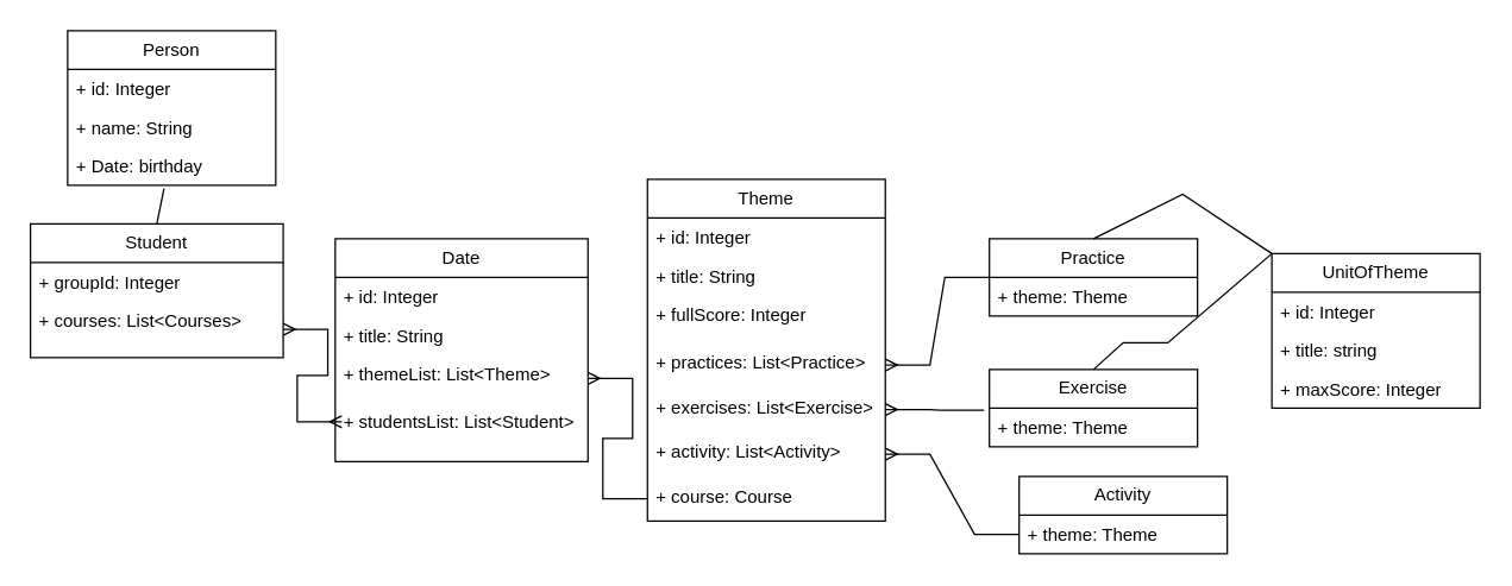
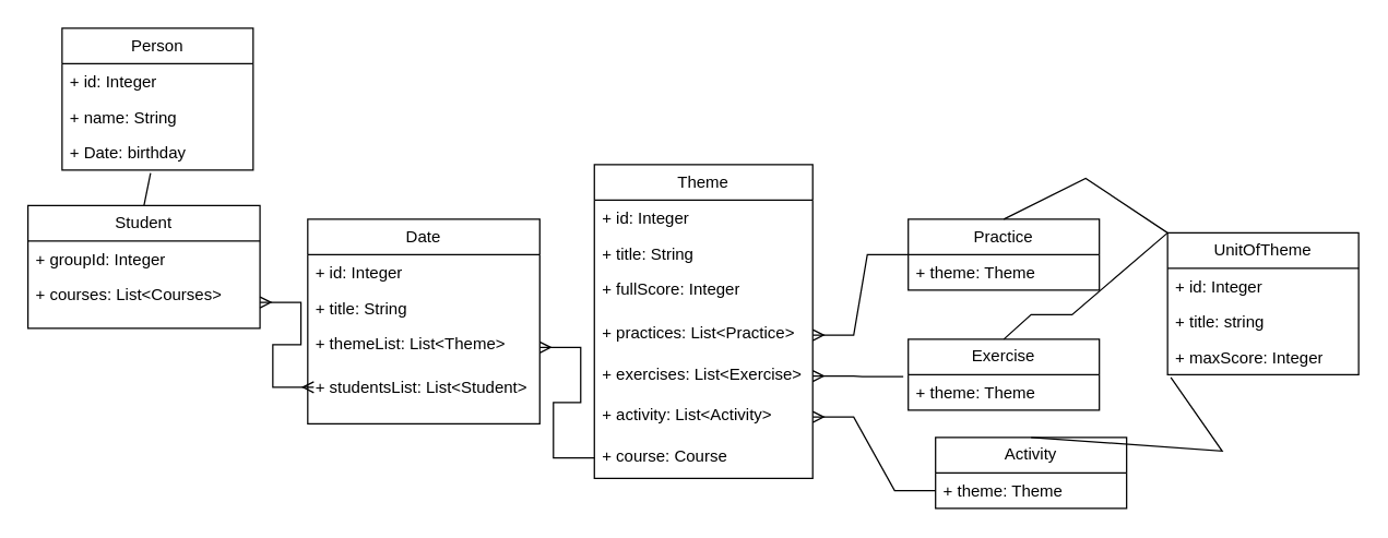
  <mxCell id="0" />
  <mxCell id="1" parent="0" />
  <mxCell id="2" value="Person" style="swimlane;fontStyle=0;childLayout=stackLayout;horizontal=1;startSize=26;fillColor=none;horizontalStack=0;resizeParent=1;resizeParentMax=0;resizeLast=0;collapsible=1;marginBottom=0;whiteSpace=wrap;html=1;" parent="1" vertex="1"><mxGeometry x="45" y="20" width="140" height="104" as="geometry" /></mxCell>
  <mxCell id="3" value="+ id: Integer" style="text;strokeColor=none;fillColor=none;align=left;verticalAlign=top;spacingLeft=4;spacingRight=4;overflow=hidden;rotatable=0;points=[[0,0.5],[1,0.5]];portConstraint=eastwest;whiteSpace=wrap;html=1;" parent="2" vertex="1"><mxGeometry y="26" width="140" height="26" as="geometry" /></mxCell>
  <mxCell id="4" value="+ name: String" style="text;strokeColor=none;fillColor=none;align=left;verticalAlign=top;spacingLeft=4;spacingRight=4;overflow=hidden;rotatable=0;points=[[0,0.5],[1,0.5]];portConstraint=eastwest;whiteSpace=wrap;html=1;" parent="2" vertex="1"><mxGeometry y="52" width="140" height="26" as="geometry" /></mxCell>
  <mxCell id="5" value="+ Date: birthday" style="text;strokeColor=none;fillColor=none;align=left;verticalAlign=top;spacingLeft=4;spacingRight=4;overflow=hidden;rotatable=0;points=[[0,0.5],[1,0.5]];portConstraint=eastwest;whiteSpace=wrap;html=1;" parent="2" vertex="1"><mxGeometry y="78" width="140" height="26" as="geometry" /></mxCell>
  <mxCell id="6" value="Student" style="swimlane;fontStyle=0;childLayout=stackLayout;horizontal=1;startSize=26;fillColor=none;horizontalStack=0;resizeParent=1;resizeParentMax=0;resizeLast=0;collapsible=1;marginBottom=0;whiteSpace=wrap;html=1;" parent="1" vertex="1"><mxGeometry x="20" y="150" width="170" height="90" as="geometry" /></mxCell>
  <mxCell id="7" value="+ groupId: Integer" style="text;strokeColor=none;fillColor=none;align=left;verticalAlign=top;spacingLeft=4;spacingRight=4;overflow=hidden;rotatable=0;points=[[0,0.5],[1,0.5]];portConstraint=eastwest;whiteSpace=wrap;html=1;" parent="6" vertex="1"><mxGeometry y="26" width="170" height="26" as="geometry" /></mxCell>
  <mxCell id="8" value="+ courses: List&amp;lt;Courses&amp;gt;" style="text;strokeColor=none;fillColor=none;align=left;verticalAlign=top;spacingLeft=4;spacingRight=4;overflow=hidden;rotatable=0;points=[[0,0.5],[1,0.5]];portConstraint=eastwest;whiteSpace=wrap;html=1;" parent="6" vertex="1"><mxGeometry y="52" width="170" height="38" as="geometry" /></mxCell>
  <mxCell id="9" value="Date" style="swimlane;fontStyle=0;childLayout=stackLayout;horizontal=1;startSize=26;fillColor=none;horizontalStack=0;resizeParent=1;resizeParentMax=0;resizeLast=0;collapsible=1;marginBottom=0;whiteSpace=wrap;html=1;" parent="1" vertex="1"><mxGeometry x="225" y="160" width="170" height="150" as="geometry" /></mxCell>
  <mxCell id="10" value="+ id: Integer" style="text;strokeColor=none;fillColor=none;align=left;verticalAlign=top;spacingLeft=4;spacingRight=4;overflow=hidden;rotatable=0;points=[[0,0.5],[1,0.5]];portConstraint=eastwest;whiteSpace=wrap;html=1;" parent="9" vertex="1"><mxGeometry y="26" width="170" height="26" as="geometry" /></mxCell>
  <mxCell id="11" value="+ title: String" style="text;strokeColor=none;fillColor=none;align=left;verticalAlign=top;spacingLeft=4;spacingRight=4;overflow=hidden;rotatable=0;points=[[0,0.5],[1,0.5]];portConstraint=eastwest;whiteSpace=wrap;html=1;" parent="9" vertex="1"><mxGeometry y="52" width="170" height="26" as="geometry" /></mxCell>
  <mxCell id="12" value="+ themeList: List&amp;lt;Theme&amp;gt;" style="text;strokeColor=none;fillColor=none;align=left;verticalAlign=top;spacingLeft=4;spacingRight=4;overflow=hidden;rotatable=0;points=[[0,0.5],[1,0.5]];portConstraint=eastwest;whiteSpace=wrap;html=1;" parent="9" vertex="1"><mxGeometry y="78" width="170" height="32" as="geometry" /></mxCell>
  <mxCell id="13" value="+ studentsList: List&amp;lt;Student&amp;gt;" style="text;strokeColor=none;fillColor=none;align=left;verticalAlign=top;spacingLeft=4;spacingRight=4;overflow=hidden;rotatable=0;points=[[0,0.5],[1,0.5]];portConstraint=eastwest;whiteSpace=wrap;html=1;" parent="9" vertex="1"><mxGeometry y="110" width="170" height="40" as="geometry" /></mxCell>
  <mxCell id="14" value="Theme" style="swimlane;fontStyle=0;childLayout=stackLayout;horizontal=1;startSize=26;fillColor=none;horizontalStack=0;resizeParent=1;resizeParentMax=0;resizeLast=0;collapsible=1;marginBottom=0;whiteSpace=wrap;html=1;" parent="1" vertex="1"><mxGeometry x="435" y="120" width="160" height="230" as="geometry" /></mxCell>
  <mxCell id="15" value="+ id: Integer" style="text;strokeColor=none;fillColor=none;align=left;verticalAlign=top;spacingLeft=4;spacingRight=4;overflow=hidden;rotatable=0;points=[[0,0.5],[1,0.5]];portConstraint=eastwest;whiteSpace=wrap;html=1;" parent="14" vertex="1"><mxGeometry y="26" width="160" height="26" as="geometry" /></mxCell>
  <mxCell id="16" value="+ title: String" style="text;strokeColor=none;fillColor=none;align=left;verticalAlign=top;spacingLeft=4;spacingRight=4;overflow=hidden;rotatable=0;points=[[0,0.5],[1,0.5]];portConstraint=eastwest;whiteSpace=wrap;html=1;" parent="14" vertex="1"><mxGeometry y="52" width="160" height="26" as="geometry" /></mxCell>
  <mxCell id="17" value="+ fullScore: Integer" style="text;strokeColor=none;fillColor=none;align=left;verticalAlign=top;spacingLeft=4;spacingRight=4;overflow=hidden;rotatable=0;points=[[0,0.5],[1,0.5]];portConstraint=eastwest;whiteSpace=wrap;html=1;" parent="14" vertex="1"><mxGeometry y="78" width="160" height="32" as="geometry" /></mxCell>
  <mxCell id="18" value="+ practices: List&amp;lt;Practice&amp;gt;" style="text;strokeColor=none;fillColor=none;align=left;verticalAlign=top;spacingLeft=4;spacingRight=4;overflow=hidden;rotatable=0;points=[[0,0.5],[1,0.5]];portConstraint=eastwest;whiteSpace=wrap;html=1;" parent="14" vertex="1"><mxGeometry y="110" width="160" height="30" as="geometry" /></mxCell>
  <mxCell id="19" value="+ exercises: List&amp;lt;Exercise&amp;gt;" style="text;strokeColor=none;fillColor=none;align=left;verticalAlign=top;spacingLeft=4;spacingRight=4;overflow=hidden;rotatable=0;points=[[0,0.5],[1,0.5]];portConstraint=eastwest;whiteSpace=wrap;html=1;" parent="14" vertex="1"><mxGeometry y="140" width="160" height="30" as="geometry" /></mxCell>
  <mxCell id="20" value="+ activity: List&amp;lt;Activity&amp;gt;" style="text;strokeColor=none;fillColor=none;align=left;verticalAlign=top;spacingLeft=4;spacingRight=4;overflow=hidden;rotatable=0;points=[[0,0.5],[1,0.5]];portConstraint=eastwest;whiteSpace=wrap;html=1;" parent="14" vertex="1"><mxGeometry y="170" width="160" height="30" as="geometry" /></mxCell>
  <mxCell id="21" value="+ course: Course" style="text;strokeColor=none;fillColor=none;align=left;verticalAlign=top;spacingLeft=4;spacingRight=4;overflow=hidden;rotatable=0;points=[[0,0.5],[1,0.5]];portConstraint=eastwest;whiteSpace=wrap;html=1;" parent="14" vertex="1"><mxGeometry y="200" width="160" height="30" as="geometry" /></mxCell>
  <mxCell id="22" value="UnitOfTheme" style="swimlane;fontStyle=0;childLayout=stackLayout;horizontal=1;startSize=26;fillColor=none;horizontalStack=0;resizeParent=1;resizeParentMax=0;resizeLast=0;collapsible=1;marginBottom=0;whiteSpace=wrap;html=1;" parent="1" vertex="1"><mxGeometry x="855" y="170" width="140" height="104" as="geometry" /></mxCell>
  <mxCell id="23" value="+ id: Integer" style="text;strokeColor=none;fillColor=none;align=left;verticalAlign=top;spacingLeft=4;spacingRight=4;overflow=hidden;rotatable=0;points=[[0,0.5],[1,0.5]];portConstraint=eastwest;whiteSpace=wrap;html=1;" parent="22" vertex="1"><mxGeometry y="26" width="140" height="26" as="geometry" /></mxCell>
  <mxCell id="24" value="+ title: string" style="text;strokeColor=none;fillColor=none;align=left;verticalAlign=top;spacingLeft=4;spacingRight=4;overflow=hidden;rotatable=0;points=[[0,0.5],[1,0.5]];portConstraint=eastwest;whiteSpace=wrap;html=1;" parent="22" vertex="1"><mxGeometry y="52" width="140" height="26" as="geometry" /></mxCell>
  <mxCell id="25" value="+ maxScore: Integer" style="text;strokeColor=none;fillColor=none;align=left;verticalAlign=top;spacingLeft=4;spacingRight=4;overflow=hidden;rotatable=0;points=[[0,0.5],[1,0.5]];portConstraint=eastwest;whiteSpace=wrap;html=1;" parent="22" vertex="1"><mxGeometry y="78" width="140" height="26" as="geometry" /></mxCell>
  <mxCell id="26" value="Practice" style="swimlane;fontStyle=0;childLayout=stackLayout;horizontal=1;startSize=26;fillColor=none;horizontalStack=0;resizeParent=1;resizeParentMax=0;resizeLast=0;collapsible=1;marginBottom=0;whiteSpace=wrap;html=1;" parent="1" vertex="1"><mxGeometry x="665" y="160" width="140" height="52" as="geometry" /></mxCell>
  <mxCell id="27" value="+ theme: Theme" style="text;strokeColor=none;fillColor=none;align=left;verticalAlign=top;spacingLeft=4;spacingRight=4;overflow=hidden;rotatable=0;points=[[0,0.5],[1,0.5]];portConstraint=eastwest;whiteSpace=wrap;html=1;" parent="26" vertex="1"><mxGeometry y="26" width="140" height="26" as="geometry" /></mxCell>
  <mxCell id="28" value="Activity" style="swimlane;fontStyle=0;childLayout=stackLayout;horizontal=1;startSize=26;fillColor=none;horizontalStack=0;resizeParent=1;resizeParentMax=0;resizeLast=0;collapsible=1;marginBottom=0;whiteSpace=wrap;html=1;" parent="1" vertex="1"><mxGeometry x="685" y="320" width="140" height="52" as="geometry" /></mxCell>
  <mxCell id="29" value="+ theme: Theme" style="text;strokeColor=none;fillColor=none;align=left;verticalAlign=top;spacingLeft=4;spacingRight=4;overflow=hidden;rotatable=0;points=[[0,0.5],[1,0.5]];portConstraint=eastwest;whiteSpace=wrap;html=1;" parent="28" vertex="1"><mxGeometry y="26" width="140" height="26" as="geometry" /></mxCell>
  <mxCell id="30" value="Exercise" style="swimlane;fontStyle=0;childLayout=stackLayout;horizontal=1;startSize=26;fillColor=none;horizontalStack=0;resizeParent=1;resizeParentMax=0;resizeLast=0;collapsible=1;marginBottom=0;whiteSpace=wrap;html=1;" parent="1" vertex="1"><mxGeometry x="665" y="248" width="140" height="52" as="geometry" /></mxCell>
  <mxCell id="31" value="+ theme: Theme" style="text;strokeColor=none;fillColor=none;align=left;verticalAlign=top;spacingLeft=4;spacingRight=4;overflow=hidden;rotatable=0;points=[[0,0.5],[1,0.5]];portConstraint=eastwest;whiteSpace=wrap;html=1;" parent="30" vertex="1"><mxGeometry y="26" width="140" height="26" as="geometry" /></mxCell>
  <mxCell id="32" value="" style="endArrow=none;html=1;rounded=0;exitX=0.463;exitY=1.085;exitDx=0;exitDy=0;exitPerimeter=0;entryX=0.5;entryY=0;entryDx=0;entryDy=0;" parent="1" source="5" target="6" edge="1"><mxGeometry relative="1" as="geometry"><mxPoint x="205" y="120" as="sourcePoint" /><mxPoint x="365" y="120" as="targetPoint" /></mxGeometry></mxCell>
  <mxCell id="33" value="" style="edgeStyle=entityRelationEdgeStyle;fontSize=12;html=1;endArrow=ERmany;startArrow=ERmany;rounded=0;exitX=1;exitY=0.5;exitDx=0;exitDy=0;entryX=0.026;entryY=0.33;entryDx=0;entryDy=0;entryPerimeter=0;" parent="1" source="8" target="13" edge="1"><mxGeometry width="100" height="100" relative="1" as="geometry"><mxPoint x="345" y="310" as="sourcePoint" /><mxPoint x="445" y="210" as="targetPoint" /></mxGeometry></mxCell>
  <mxCell id="34" value="" style="edgeStyle=entityRelationEdgeStyle;fontSize=12;html=1;endArrow=ERmany;rounded=0;exitX=0;exitY=0.5;exitDx=0;exitDy=0;entryX=1;entryY=0.5;entryDx=0;entryDy=0;" parent="1" source="21" target="12" edge="1"><mxGeometry width="100" height="100" relative="1" as="geometry"><mxPoint x="345" y="310" as="sourcePoint" /><mxPoint x="445" y="210" as="targetPoint" /></mxGeometry></mxCell>
+ <mxCell id="35" value="" style="endArrow=none;html=1;rounded=0;exitX=0.5;exitY=0;exitDx=0;exitDy=0;entryX=0.017;entryY=1.077;entryDx=0;entryDy=0;entryPerimeter=0;" parent="1" source="28" target="25" edge="1"><mxGeometry relative="1" as="geometry"><mxPoint x="120" y="136" as="sourcePoint" /><mxPoint x="115" y="160" as="targetPoint" /><Array as="points"><mxPoint x="895" y="330" /></Array></mxGeometry></mxCell>
  <mxCell id="36" value="" style="endArrow=none;html=1;rounded=0;exitX=0.5;exitY=0;exitDx=0;exitDy=0;entryX=0;entryY=0;entryDx=0;entryDy=0;" parent="1" source="30" target="22" edge="1"><mxGeometry relative="1" as="geometry"><mxPoint x="805" y="340" as="sourcePoint" /><mxPoint x="1025" y="382" as="targetPoint" /><Array as="points"><mxPoint x="755" y="230" /><mxPoint x="785" y="230" /></Array></mxGeometry></mxCell>
  <mxCell id="37" value="" style="endArrow=none;html=1;rounded=0;exitX=0.5;exitY=0;exitDx=0;exitDy=0;entryX=0;entryY=0;entryDx=0;entryDy=0;" parent="1" source="26" target="22" edge="1"><mxGeometry relative="1" as="geometry"><mxPoint x="765" y="340" as="sourcePoint" /><mxPoint x="975" y="267" as="targetPoint" /><Array as="points"><mxPoint x="795" y="130" /></Array></mxGeometry></mxCell>
  <mxCell id="38" value="" style="edgeStyle=entityRelationEdgeStyle;fontSize=12;html=1;endArrow=ERmany;rounded=0;entryX=1;entryY=0.5;entryDx=0;entryDy=0;exitX=0;exitY=0.5;exitDx=0;exitDy=0;" parent="1" source="29" target="20" edge="1"><mxGeometry width="100" height="100" relative="1" as="geometry"><mxPoint x="495" y="240" as="sourcePoint" /><mxPoint x="595" y="140" as="targetPoint" /></mxGeometry></mxCell>
  <mxCell id="39" value="" style="edgeStyle=entityRelationEdgeStyle;fontSize=12;html=1;endArrow=ERmany;rounded=0;entryX=1;entryY=0.5;entryDx=0;entryDy=0;exitX=0;exitY=0.5;exitDx=0;exitDy=0;" parent="1" source="26" target="18" edge="1"><mxGeometry width="100" height="100" relative="1" as="geometry"><mxPoint x="685" y="139" as="sourcePoint" /><mxPoint x="605" y="255" as="targetPoint" /></mxGeometry></mxCell>
  <mxCell id="40" value="" style="edgeStyle=entityRelationEdgeStyle;fontSize=12;html=1;endArrow=ERmany;rounded=0;entryX=1;entryY=0.5;entryDx=0;entryDy=0;exitX=-0.026;exitY=0.051;exitDx=0;exitDy=0;exitPerimeter=0;" parent="1" source="31" target="19" edge="1"><mxGeometry width="100" height="100" relative="1" as="geometry"><mxPoint x="695" y="290" as="sourcePoint" /><mxPoint x="635" y="258" as="targetPoint" /></mxGeometry></mxCell>
